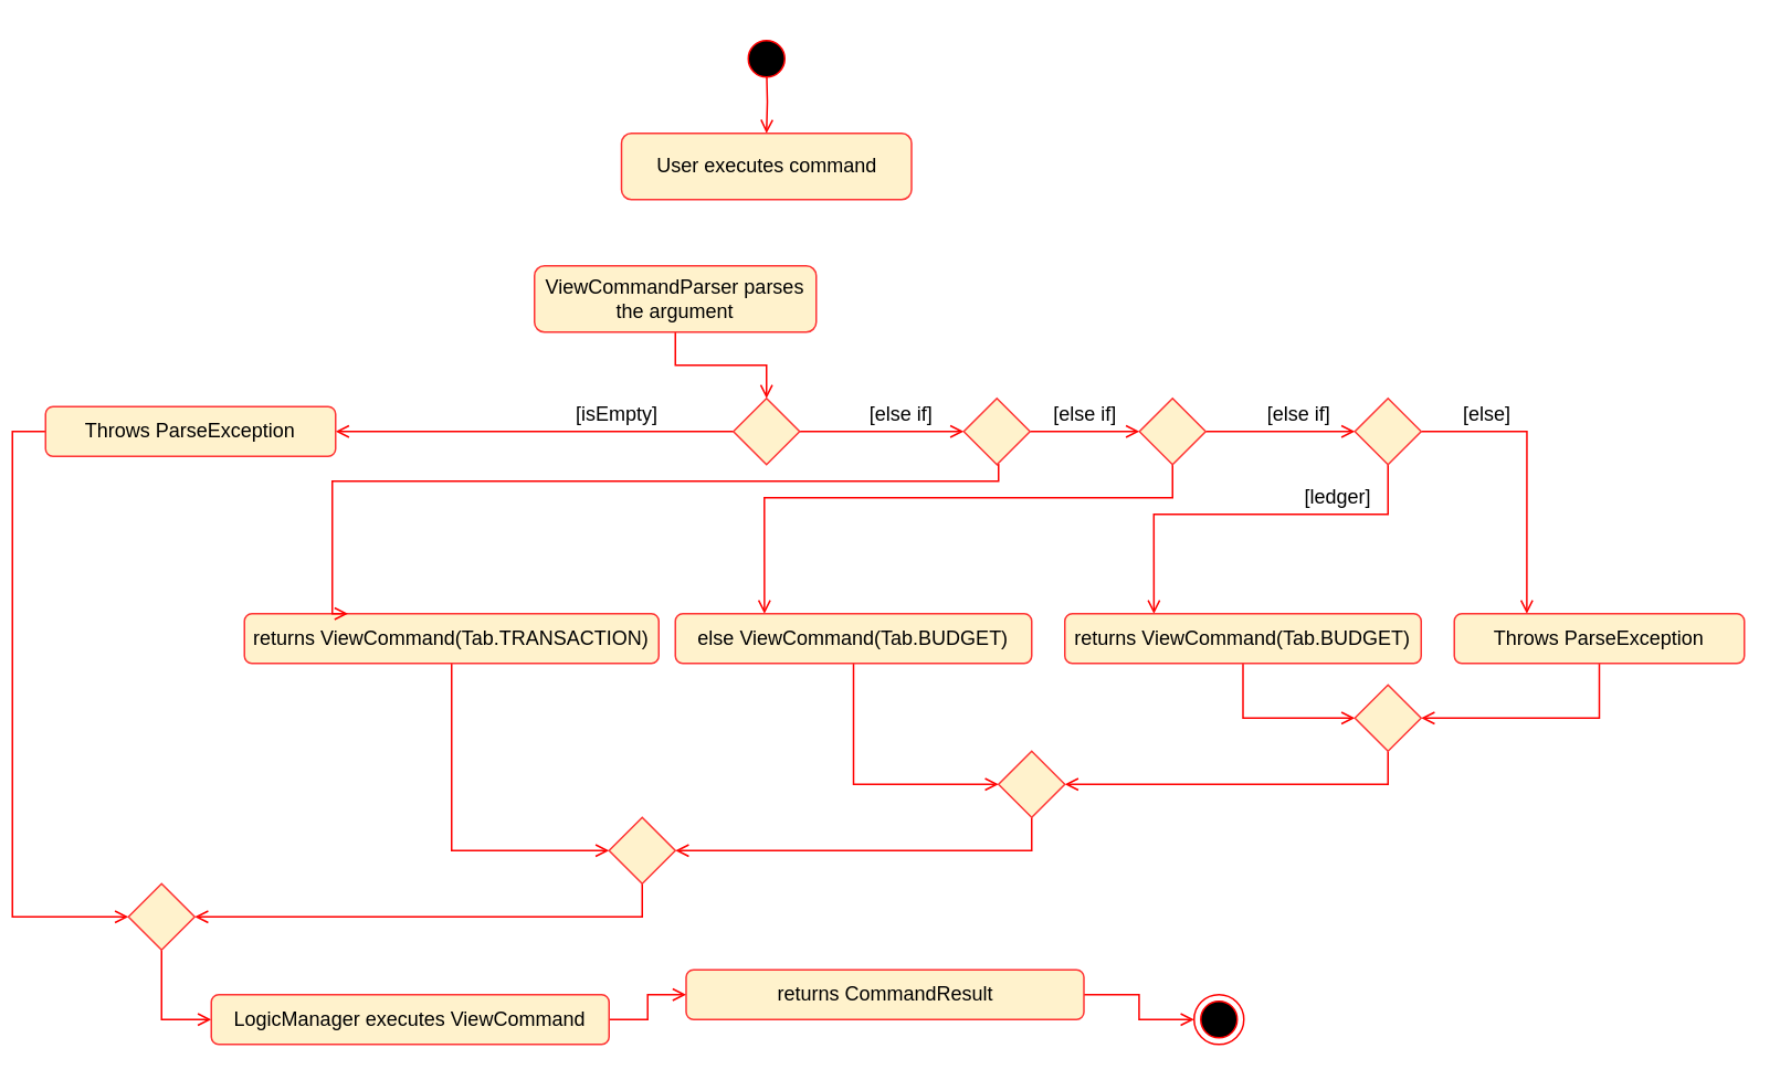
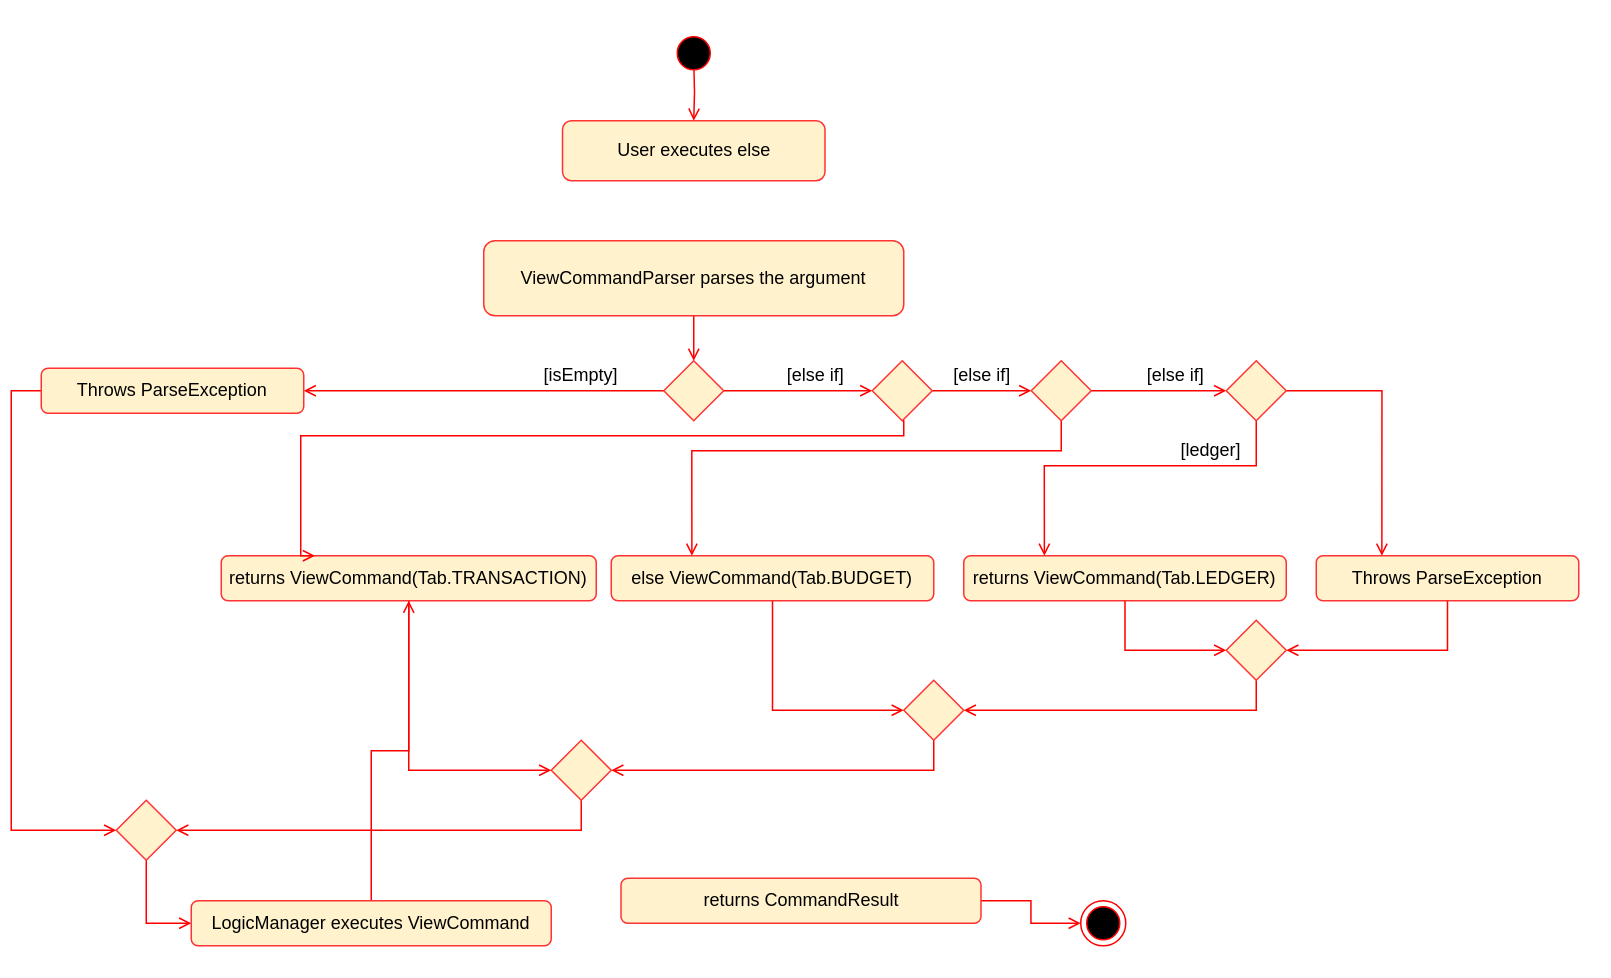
  <mxCell id="0" />
  <mxCell id="1" parent="0" />
  <mxCell id="2" style="edgeStyle=orthogonalEdgeStyle;rounded=0;orthogonalLoop=1;jettySize=auto;html=1;entryX=0.5;entryY=0;entryDx=0;entryDy=0;endArrow=open;endFill=0;strokeColor=#FF0000;" parent="1" target="4" edge="1"><mxGeometry relative="1" as="geometry"><mxPoint x="455" y="40" as="sourcePoint" /></mxGeometry></mxCell>
  <mxCell id="3" value="" style="ellipse;shape=startState;fillColor=#000000;strokeColor=#ff0000;" parent="1" vertex="1"><mxGeometry x="440" y="20" width="30" height="30" as="geometry" /></mxCell>
- <mxCell id="4" value="User executes command" style="rounded=1;whiteSpace=wrap;html=1;fillColor=#fff2cc;strokeColor=#FF3333;" parent="1" vertex="1"><mxGeometry x="367.5" y="80" width="175" height="40" as="geometry" /></mxCell>
+ <mxCell id="4" value="User executes else" style="rounded=1;whiteSpace=wrap;html=1;fillColor=#fff2cc;strokeColor=#FF3333;" parent="1" vertex="1"><mxGeometry x="367.5" y="80" width="175" height="40" as="geometry" /></mxCell>
  <mxCell id="5" style="edgeStyle=orthogonalEdgeStyle;rounded=0;orthogonalLoop=1;jettySize=auto;html=1;exitX=0.5;exitY=1;exitDx=0;exitDy=0;entryX=0.5;entryY=0;entryDx=0;entryDy=0;endArrow=open;endFill=0;strokeColor=#FF0000;" parent="1" source="6" target="9" edge="1"><mxGeometry relative="1" as="geometry" /></mxCell>
- <mxCell id="6" value="ViewCommandParser parses the argument" style="rounded=1;whiteSpace=wrap;html=1;fillColor=#fff2cc;strokeColor=#FF3333;" parent="1" vertex="1"><mxGeometry x="315" y="160" width="170" height="40" as="geometry" /></mxCell>
+ <mxCell id="6" value="ViewCommandParser parses the argument" style="rounded=1;whiteSpace=wrap;html=1;fillColor=#fff2cc;strokeColor=#FF3333;" parent="1" vertex="1"><mxGeometry x="315" y="160" width="280" height="50" as="geometry" /></mxCell>
  <mxCell id="7" style="edgeStyle=orthogonalEdgeStyle;rounded=0;orthogonalLoop=1;jettySize=auto;html=1;exitX=0;exitY=0.5;exitDx=0;exitDy=0;endArrow=open;endFill=0;strokeColor=#FF0000;entryX=1;entryY=0.5;entryDx=0;entryDy=0;" parent="1" source="9" target="11" edge="1"><mxGeometry relative="1" as="geometry"><mxPoint x="340" y="260" as="targetPoint" /></mxGeometry></mxCell>
  <mxCell id="8" style="edgeStyle=orthogonalEdgeStyle;rounded=0;orthogonalLoop=1;jettySize=auto;html=1;exitX=1;exitY=0.5;exitDx=0;exitDy=0;entryX=0;entryY=0.5;entryDx=0;entryDy=0;endArrow=open;endFill=0;strokeColor=#FF0000;" parent="1" source="9" target="47" edge="1"><mxGeometry relative="1" as="geometry"><mxPoint x="575" y="260" as="targetPoint" /></mxGeometry></mxCell>
  <mxCell id="9" value="" style="rhombus;whiteSpace=wrap;html=1;fillColor=#fff2cc;strokeColor=#FF3333;" parent="1" vertex="1"><mxGeometry x="435" y="240" width="40" height="40" as="geometry" /></mxCell>
  <mxCell id="10" style="edgeStyle=orthogonalEdgeStyle;rounded=0;orthogonalLoop=1;jettySize=auto;html=1;entryX=0;entryY=0.5;entryDx=0;entryDy=0;endArrow=open;endFill=0;strokeColor=#FF0000;exitX=0;exitY=0.5;exitDx=0;exitDy=0;" parent="1" source="11" target="41" edge="1"><mxGeometry relative="1" as="geometry" /></mxCell>
  <mxCell id="11" value="Throws ParseException" style="rounded=1;whiteSpace=wrap;html=1;fillColor=#fff2cc;strokeColor=#FF3333;" parent="1" vertex="1"><mxGeometry x="20" y="245" width="175" height="30" as="geometry" /></mxCell>
- <mxCell id="12" value="[isEmpty]" style="text;html=1;strokeColor=none;fillColor=none;align=center;verticalAlign=middle;whiteSpace=wrap;rounded=0;" parent="1" vertex="1"><mxGeometry x="345" y="240" width="40" height="20" as="geometry" /></mxCell>
+ <mxCell id="12" value="[isEmpty]" style="text;html=1;strokeColor=none;fillColor=none;align=center;verticalAlign=middle;whiteSpace=wrap;rounded=0;" parent="1" vertex="1"><mxGeometry x="360" y="240" width="40" height="20" as="geometry" /></mxCell>
  <mxCell id="13" style="edgeStyle=orthogonalEdgeStyle;rounded=0;orthogonalLoop=1;jettySize=auto;html=1;entryX=0;entryY=0.5;entryDx=0;entryDy=0;endArrow=open;endFill=0;strokeColor=#FF0000;" parent="1" source="14" target="39" edge="1"><mxGeometry relative="1" as="geometry" /></mxCell>
  <mxCell id="14" value="returns ViewCommand(Tab.TRANSACTION)" style="rounded=1;whiteSpace=wrap;html=1;fillColor=#fff2cc;strokeColor=#FF3333;" parent="1" vertex="1"><mxGeometry x="140" y="370" width="250" height="30" as="geometry" /></mxCell>
  <mxCell id="15" style="edgeStyle=orthogonalEdgeStyle;rounded=0;orthogonalLoop=1;jettySize=auto;html=1;exitX=0.5;exitY=1;exitDx=0;exitDy=0;endArrow=open;endFill=0;strokeColor=#FF0000;entryX=0.25;entryY=0;entryDx=0;entryDy=0;" parent="1" source="47" target="14" edge="1"><mxGeometry relative="1" as="geometry"><mxPoint x="509" y="350" as="targetPoint" /><Array as="points"><mxPoint x="595" y="280" /><mxPoint x="595" y="290" /><mxPoint x="193" y="290" /></Array><mxPoint x="595" y="280" as="sourcePoint" /></mxGeometry></mxCell>
  <mxCell id="16" style="edgeStyle=orthogonalEdgeStyle;rounded=0;orthogonalLoop=1;jettySize=auto;html=1;exitX=1;exitY=0.5;exitDx=0;exitDy=0;entryX=0;entryY=0.5;entryDx=0;entryDy=0;endArrow=open;endFill=0;strokeColor=#FF0000;" parent="1" source="47" target="20" edge="1"><mxGeometry relative="1" as="geometry"><mxPoint x="615" y="260" as="sourcePoint" /></mxGeometry></mxCell>
  <mxCell id="17" value="[else if]" style="text;html=1;strokeColor=none;fillColor=none;align=center;verticalAlign=middle;whiteSpace=wrap;rounded=0;" parent="1" vertex="1"><mxGeometry x="510" y="240" width="53" height="20" as="geometry" /></mxCell>
  <mxCell id="18" style="edgeStyle=orthogonalEdgeStyle;rounded=0;orthogonalLoop=1;jettySize=auto;html=1;exitX=0.5;exitY=1;exitDx=0;exitDy=0;entryX=0.25;entryY=0;entryDx=0;entryDy=0;endArrow=open;endFill=0;strokeColor=#FF0000;" parent="1" source="20" target="22" edge="1"><mxGeometry relative="1" as="geometry"><Array as="points"><mxPoint x="700" y="300" /><mxPoint x="454" y="300" /></Array></mxGeometry></mxCell>
  <mxCell id="19" style="edgeStyle=orthogonalEdgeStyle;rounded=0;orthogonalLoop=1;jettySize=auto;html=1;exitX=1;exitY=0.5;exitDx=0;exitDy=0;entryX=0;entryY=0.5;entryDx=0;entryDy=0;endArrow=open;endFill=0;strokeColor=#FF0000;" parent="1" source="20" target="25" edge="1"><mxGeometry relative="1" as="geometry" /></mxCell>
  <mxCell id="20" value="" style="rhombus;whiteSpace=wrap;html=1;fillColor=#fff2cc;strokeColor=#FF3333;" parent="1" vertex="1"><mxGeometry x="680" y="240" width="40" height="40" as="geometry" /></mxCell>
  <mxCell id="21" style="edgeStyle=orthogonalEdgeStyle;rounded=0;orthogonalLoop=1;jettySize=auto;html=1;entryX=0;entryY=0.5;entryDx=0;entryDy=0;endArrow=open;endFill=0;strokeColor=#FF0000;" parent="1" source="22" target="37" edge="1"><mxGeometry relative="1" as="geometry" /></mxCell>
  <mxCell id="22" value="else ViewCommand(Tab.BUDGET)" style="rounded=1;whiteSpace=wrap;html=1;fillColor=#fff2cc;strokeColor=#FF3333;" parent="1" vertex="1"><mxGeometry x="400" y="370" width="215" height="30" as="geometry" /></mxCell>
  <mxCell id="23" style="edgeStyle=orthogonalEdgeStyle;rounded=0;orthogonalLoop=1;jettySize=auto;html=1;entryX=0.25;entryY=0;entryDx=0;entryDy=0;endArrow=open;endFill=0;strokeColor=#FF0000;" parent="1" source="25" target="27" edge="1"><mxGeometry relative="1" as="geometry"><Array as="points"><mxPoint x="830" y="310" /><mxPoint x="689" y="310" /></Array></mxGeometry></mxCell>
  <mxCell id="24" style="edgeStyle=orthogonalEdgeStyle;rounded=0;orthogonalLoop=1;jettySize=auto;html=1;endArrow=open;endFill=0;strokeColor=#FF0000;entryX=0.25;entryY=0;entryDx=0;entryDy=0;" parent="1" source="25" target="30" edge="1"><mxGeometry relative="1" as="geometry"><mxPoint x="910" y="260" as="targetPoint" /><Array as="points"><mxPoint x="914" y="260" /></Array></mxGeometry></mxCell>
  <mxCell id="25" value="" style="rhombus;whiteSpace=wrap;html=1;fillColor=#fff2cc;strokeColor=#FF3333;" parent="1" vertex="1"><mxGeometry x="810" y="240" width="40" height="40" as="geometry" /></mxCell>
  <mxCell id="26" style="edgeStyle=orthogonalEdgeStyle;rounded=0;orthogonalLoop=1;jettySize=auto;html=1;entryX=0;entryY=0.5;entryDx=0;entryDy=0;endArrow=open;endFill=0;strokeColor=#FF0000;" parent="1" source="27" target="35" edge="1"><mxGeometry relative="1" as="geometry" /></mxCell>
- <mxCell id="27" value="returns ViewCommand(Tab.BUDGET)" style="rounded=1;whiteSpace=wrap;html=1;fillColor=#fff2cc;strokeColor=#FF3333;" parent="1" vertex="1"><mxGeometry x="635" y="370" width="215" height="30" as="geometry" /></mxCell>
+ <mxCell id="27" value="returns ViewCommand(Tab.LEDGER)" style="rounded=1;whiteSpace=wrap;html=1;fillColor=#fff2cc;strokeColor=#FF3333;" parent="1" vertex="1"><mxGeometry x="635" y="370" width="215" height="30" as="geometry" /></mxCell>
  <mxCell id="28" value="[ledger]" style="text;html=1;strokeColor=none;fillColor=none;align=center;verticalAlign=middle;whiteSpace=wrap;rounded=0;" parent="1" vertex="1"><mxGeometry x="780" y="290" width="40" height="20" as="geometry" /></mxCell>
  <mxCell id="29" style="edgeStyle=orthogonalEdgeStyle;rounded=0;orthogonalLoop=1;jettySize=auto;html=1;entryX=1;entryY=0.5;entryDx=0;entryDy=0;endArrow=open;endFill=0;strokeColor=#FF0000;exitX=0.5;exitY=1;exitDx=0;exitDy=0;" parent="1" source="30" target="35" edge="1"><mxGeometry relative="1" as="geometry" /></mxCell>
  <mxCell id="30" value="Throws ParseException" style="rounded=1;whiteSpace=wrap;html=1;fillColor=#fff2cc;strokeColor=#FF3333;" parent="1" vertex="1"><mxGeometry x="870" y="370" width="175" height="30" as="geometry" /></mxCell>
- <mxCell id="31" value="[else]" style="text;html=1;strokeColor=none;fillColor=none;align=center;verticalAlign=middle;whiteSpace=wrap;rounded=0;" parent="1" vertex="1"><mxGeometry x="870" y="240" width="40" height="20" as="geometry" /></mxCell>
  <mxCell id="32" value="[else if]" style="text;html=1;strokeColor=none;fillColor=none;align=center;verticalAlign=middle;whiteSpace=wrap;rounded=0;" parent="1" vertex="1"><mxGeometry x="620.5" y="240" width="53" height="20" as="geometry" /></mxCell>
  <mxCell id="33" value="[else if]" style="text;html=1;strokeColor=none;fillColor=none;align=center;verticalAlign=middle;whiteSpace=wrap;rounded=0;" parent="1" vertex="1"><mxGeometry x="750" y="240" width="53" height="20" as="geometry" /></mxCell>
  <mxCell id="34" style="edgeStyle=orthogonalEdgeStyle;rounded=0;orthogonalLoop=1;jettySize=auto;html=1;exitX=0.5;exitY=1;exitDx=0;exitDy=0;endArrow=open;endFill=0;strokeColor=#FF0000;" parent="1" source="35" target="37" edge="1"><mxGeometry relative="1" as="geometry" /></mxCell>
  <mxCell id="35" value="" style="rhombus;whiteSpace=wrap;html=1;fillColor=#fff2cc;strokeColor=#FF3333;" parent="1" vertex="1"><mxGeometry x="810" y="413" width="40" height="40" as="geometry" /></mxCell>
  <mxCell id="36" style="edgeStyle=orthogonalEdgeStyle;rounded=0;orthogonalLoop=1;jettySize=auto;html=1;entryX=1;entryY=0.5;entryDx=0;entryDy=0;endArrow=open;endFill=0;strokeColor=#FF0000;" parent="1" source="37" target="39" edge="1"><mxGeometry relative="1" as="geometry"><Array as="points"><mxPoint x="615" y="513" /></Array></mxGeometry></mxCell>
  <mxCell id="37" value="" style="rhombus;whiteSpace=wrap;html=1;fillColor=#fff2cc;strokeColor=#FF3333;" parent="1" vertex="1"><mxGeometry x="595" y="453" width="40" height="40" as="geometry" /></mxCell>
  <mxCell id="38" style="edgeStyle=orthogonalEdgeStyle;rounded=0;orthogonalLoop=1;jettySize=auto;html=1;entryX=1;entryY=0.5;entryDx=0;entryDy=0;endArrow=open;endFill=0;strokeColor=#FF0000;" parent="1" source="39" target="41" edge="1"><mxGeometry relative="1" as="geometry"><Array as="points"><mxPoint x="380" y="553" /></Array></mxGeometry></mxCell>
  <mxCell id="39" value="" style="rhombus;whiteSpace=wrap;html=1;fillColor=#fff2cc;strokeColor=#FF3333;" parent="1" vertex="1"><mxGeometry x="360" y="493" width="40" height="40" as="geometry" /></mxCell>
  <mxCell id="40" style="edgeStyle=orthogonalEdgeStyle;rounded=0;orthogonalLoop=1;jettySize=auto;html=1;entryX=0;entryY=0.5;entryDx=0;entryDy=0;endArrow=open;endFill=0;strokeColor=#FF0000;" parent="1" source="41" target="45" edge="1"><mxGeometry relative="1" as="geometry"><Array as="points"><mxPoint x="90" y="615" /></Array></mxGeometry></mxCell>
  <mxCell id="41" value="" style="rhombus;whiteSpace=wrap;html=1;fillColor=#fff2cc;strokeColor=#FF3333;" parent="1" vertex="1"><mxGeometry x="70" y="533" width="40" height="40" as="geometry" /></mxCell>
  <mxCell id="42" style="edgeStyle=orthogonalEdgeStyle;rounded=0;orthogonalLoop=1;jettySize=auto;html=1;entryX=0;entryY=0.5;entryDx=0;entryDy=0;endArrow=open;endFill=0;strokeColor=#FF0000;" parent="1" source="43" target="46" edge="1"><mxGeometry relative="1" as="geometry" /></mxCell>
  <mxCell id="43" value="returns CommandResult" style="rounded=1;whiteSpace=wrap;html=1;fillColor=#fff2cc;strokeColor=#FF3333;gradientColor=none;" parent="1" vertex="1"><mxGeometry x="406.5" y="585" width="240" height="30" as="geometry" /></mxCell>
- <mxCell id="44" style="edgeStyle=orthogonalEdgeStyle;rounded=0;orthogonalLoop=1;jettySize=auto;html=1;entryX=0;entryY=0.5;entryDx=0;entryDy=0;endArrow=open;endFill=0;strokeColor=#FF0000;" parent="1" source="45" target="43" edge="1"><mxGeometry relative="1" as="geometry" /></mxCell>
+ <mxCell id="44" style="edgeStyle=orthogonalEdgeStyle;rounded=0;orthogonalLoop=1;jettySize=auto;html=1;endArrow=open;endFill=0;strokeColor=#FF0000;" parent="1" source="45" target="14" edge="1"><mxGeometry relative="1" as="geometry" /></mxCell>
  <mxCell id="45" value="LogicManager executes ViewCommand" style="rounded=1;whiteSpace=wrap;html=1;fillColor=#fff2cc;strokeColor=#FF3333;" parent="1" vertex="1"><mxGeometry x="120" y="600" width="240" height="30" as="geometry" /></mxCell>
  <mxCell id="46" value="" style="ellipse;html=1;shape=endState;fillColor=#000000;strokeColor=#ff0000;" parent="1" vertex="1"><mxGeometry x="713" y="600" width="30" height="30" as="geometry" /></mxCell>
  <mxCell id="47" value="" style="rhombus;whiteSpace=wrap;html=1;fillColor=#fff2cc;strokeColor=#FF3333;" vertex="1" parent="1"><mxGeometry x="574" y="240" width="40" height="40" as="geometry" /></mxCell>
